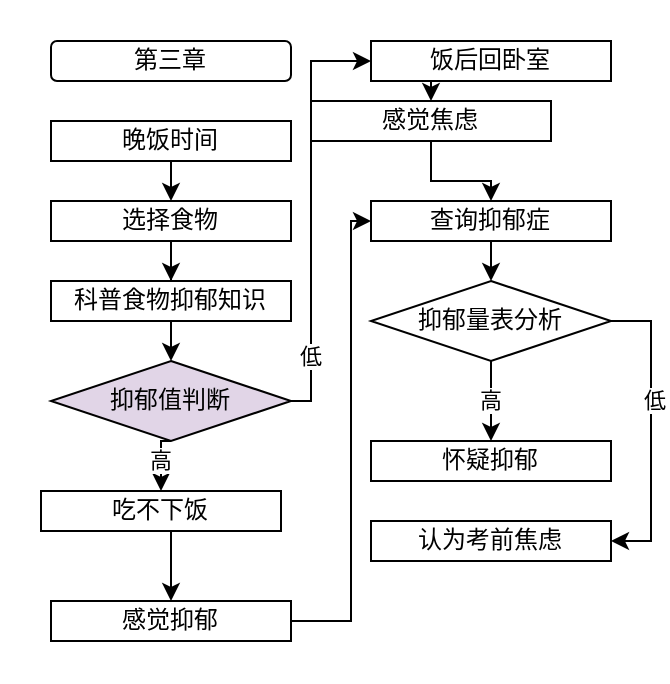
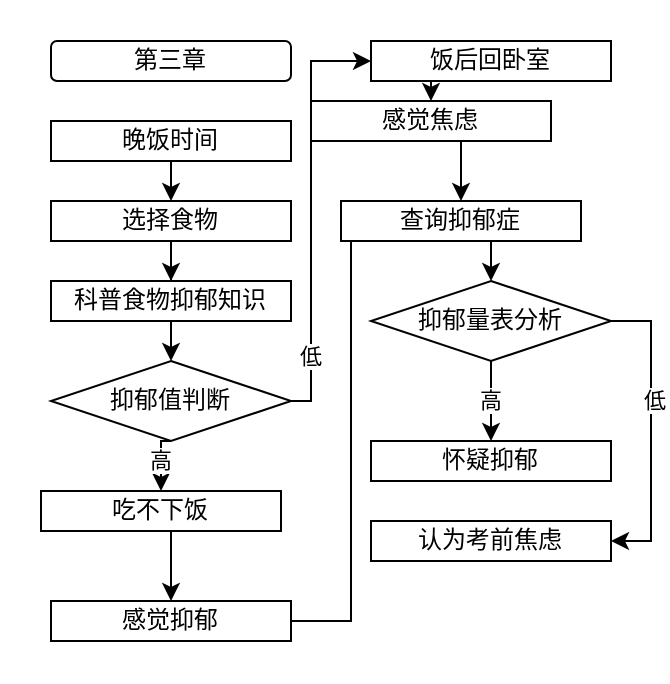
  <mxCell id="0" />
  <mxCell id="1" parent="0" />
  <mxCell id="2" value="第三章" style="rounded=1;whiteSpace=wrap;html=1;" vertex="1" parent="1"><mxGeometry x="25" y="20" width="120" height="20" as="geometry" /></mxCell>
  <mxCell id="3" style="edgeStyle=orthogonalEdgeStyle;rounded=0;orthogonalLoop=1;jettySize=auto;html=1;exitX=0.5;exitY=1;exitDx=0;exitDy=0;entryX=0.5;entryY=0;entryDx=0;entryDy=0;" edge="1" parent="1" source="4"><mxGeometry relative="1" as="geometry"><mxPoint x="85" y="100" as="targetPoint" /></mxGeometry></mxCell>
  <mxCell id="4" value="晚饭时间" style="rounded=0;whiteSpace=wrap;html=1;" vertex="1" parent="1"><mxGeometry x="25" y="60" width="120" height="20" as="geometry" /></mxCell>
  <mxCell id="5" style="edgeStyle=orthogonalEdgeStyle;rounded=0;orthogonalLoop=1;jettySize=auto;html=1;exitX=0.5;exitY=1;exitDx=0;exitDy=0;entryX=0.5;entryY=0;entryDx=0;entryDy=0;" edge="1" parent="1" source="6" target="12"><mxGeometry relative="1" as="geometry" /></mxCell>
  <mxCell id="6" value="科普食物抑郁知识" style="rounded=0;whiteSpace=wrap;html=1;" vertex="1" parent="1"><mxGeometry x="25" y="140" width="120" height="20" as="geometry" /></mxCell>
  <mxCell id="7" style="edgeStyle=orthogonalEdgeStyle;rounded=0;orthogonalLoop=1;jettySize=auto;html=1;exitX=0.5;exitY=1;exitDx=0;exitDy=0;" edge="1" parent="1" source="8" target="6"><mxGeometry relative="1" as="geometry" /></mxCell>
  <mxCell id="8" value="选择食物" style="rounded=0;whiteSpace=wrap;html=1;" vertex="1" parent="1"><mxGeometry x="25" y="100" width="120" height="20" as="geometry" /></mxCell>
  <mxCell id="9" value="高" style="edgeStyle=orthogonalEdgeStyle;rounded=0;orthogonalLoop=1;jettySize=auto;html=1;exitX=0.5;exitY=1;exitDx=0;exitDy=0;entryX=0.5;entryY=0;entryDx=0;entryDy=0;" edge="1" parent="1" source="12" target="14"><mxGeometry relative="1" as="geometry" /></mxCell>
  <mxCell id="10" style="edgeStyle=orthogonalEdgeStyle;rounded=0;orthogonalLoop=1;jettySize=auto;html=1;exitX=1;exitY=0.5;exitDx=0;exitDy=0;entryX=0;entryY=0.5;entryDx=0;entryDy=0;" edge="1" parent="1" source="12" target="18"><mxGeometry relative="1" as="geometry"><Array as="points"><mxPoint x="155" y="200" /><mxPoint x="155" y="30" /></Array></mxGeometry></mxCell>
  <mxCell id="11" value="低" style="edgeLabel;html=1;align=center;verticalAlign=middle;resizable=0;points=[];" vertex="1" connectable="0" parent="10"><mxGeometry x="-0.684" y="1" relative="1" as="geometry"><mxPoint as="offset" /></mxGeometry></mxCell>
- <mxCell id="12" value="抑郁值判断" style="rhombus;whiteSpace=wrap;html=1;fillColor=#e1d5e7;" vertex="1" parent="1"><mxGeometry x="25" y="180" width="120" height="40" as="geometry" /></mxCell>
+ <mxCell id="12" value="抑郁值判断" style="rhombus;whiteSpace=wrap;html=1;" vertex="1" parent="1"><mxGeometry x="25" y="180" width="120" height="40" as="geometry" /></mxCell>
  <mxCell id="13" style="edgeStyle=orthogonalEdgeStyle;rounded=0;orthogonalLoop=1;jettySize=auto;html=1;exitX=0.5;exitY=1;exitDx=0;exitDy=0;entryX=0.5;entryY=0;entryDx=0;entryDy=0;" edge="1" parent="1" source="14" target="16"><mxGeometry relative="1" as="geometry" /></mxCell>
  <mxCell id="14" value="吃不下饭" style="rounded=0;whiteSpace=wrap;html=1;" vertex="1" parent="1"><mxGeometry x="20" y="245" width="120" height="20" as="geometry" /></mxCell>
  <mxCell id="15" style="edgeStyle=orthogonalEdgeStyle;rounded=0;orthogonalLoop=1;jettySize=auto;html=1;exitX=1;exitY=0.5;exitDx=0;exitDy=0;entryX=0;entryY=0.5;entryDx=0;entryDy=0;" edge="1" parent="1" source="16" target="22"><mxGeometry relative="1" as="geometry"><Array as="points"><mxPoint x="175" y="310" /><mxPoint x="175" y="110" /></Array></mxGeometry></mxCell>
  <mxCell id="16" value="感觉抑郁" style="rounded=0;whiteSpace=wrap;html=1;" vertex="1" parent="1"><mxGeometry x="25" y="300" width="120" height="20" as="geometry" /></mxCell>
  <mxCell id="17" style="edgeStyle=orthogonalEdgeStyle;rounded=0;orthogonalLoop=1;jettySize=auto;html=1;exitX=0.5;exitY=1;exitDx=0;exitDy=0;entryX=0.5;entryY=0;entryDx=0;entryDy=0;" edge="1" parent="1" source="18" target="20"><mxGeometry relative="1" as="geometry" /></mxCell>
  <mxCell id="18" value="饭后回卧室" style="rounded=0;whiteSpace=wrap;html=1;" vertex="1" parent="1"><mxGeometry x="185" y="20" width="120" height="20" as="geometry" /></mxCell>
  <mxCell id="19" style="edgeStyle=orthogonalEdgeStyle;rounded=0;orthogonalLoop=1;jettySize=auto;html=1;exitX=0.5;exitY=1;exitDx=0;exitDy=0;entryX=0.5;entryY=0;entryDx=0;entryDy=0;" edge="1" parent="1" source="20" target="22"><mxGeometry relative="1" as="geometry" /></mxCell>
  <mxCell id="20" value="感觉焦虑" style="rounded=0;whiteSpace=wrap;html=1;" vertex="1" parent="1"><mxGeometry x="155" y="50" width="120" height="20" as="geometry" /></mxCell>
  <mxCell id="21" style="edgeStyle=orthogonalEdgeStyle;rounded=0;orthogonalLoop=1;jettySize=auto;html=1;exitX=0.5;exitY=1;exitDx=0;exitDy=0;entryX=0.5;entryY=0;entryDx=0;entryDy=0;" edge="1" parent="1" source="22" target="26"><mxGeometry relative="1" as="geometry" /></mxCell>
- <mxCell id="22" value="查询抑郁症" style="rounded=0;whiteSpace=wrap;html=1;" vertex="1" parent="1"><mxGeometry x="185" y="100" width="120" height="20" as="geometry" /></mxCell>
+ <mxCell id="22" value="查询抑郁症" style="rounded=0;whiteSpace=wrap;html=1;" vertex="1" parent="1"><mxGeometry x="170" y="100" width="120" height="20" as="geometry" /></mxCell>
  <mxCell id="23" value="高" style="edgeStyle=orthogonalEdgeStyle;rounded=0;orthogonalLoop=1;jettySize=auto;html=1;exitX=0.5;exitY=1;exitDx=0;exitDy=0;entryX=0.5;entryY=0;entryDx=0;entryDy=0;" edge="1" parent="1" source="26" target="27"><mxGeometry relative="1" as="geometry" /></mxCell>
  <mxCell id="24" style="edgeStyle=orthogonalEdgeStyle;rounded=0;orthogonalLoop=1;jettySize=auto;html=1;exitX=1;exitY=0.5;exitDx=0;exitDy=0;entryX=1;entryY=0.5;entryDx=0;entryDy=0;" edge="1" parent="1" source="26" target="28"><mxGeometry relative="1" as="geometry" /></mxCell>
  <mxCell id="25" value="低" style="edgeLabel;html=1;align=center;verticalAlign=middle;resizable=0;points=[];" vertex="1" connectable="0" parent="24"><mxGeometry x="-0.216" y="1" relative="1" as="geometry"><mxPoint as="offset" /></mxGeometry></mxCell>
  <mxCell id="26" value="抑郁量表分析" style="rhombus;whiteSpace=wrap;html=1;" vertex="1" parent="1"><mxGeometry x="185" y="140" width="120" height="40" as="geometry" /></mxCell>
  <mxCell id="27" value="怀疑抑郁" style="rounded=0;whiteSpace=wrap;html=1;" vertex="1" parent="1"><mxGeometry x="185" y="220" width="120" height="20" as="geometry" /></mxCell>
  <mxCell id="28" value="认为考前焦虑" style="rounded=0;whiteSpace=wrap;html=1;" vertex="1" parent="1"><mxGeometry x="185" y="260" width="120" height="20" as="geometry" /></mxCell>
